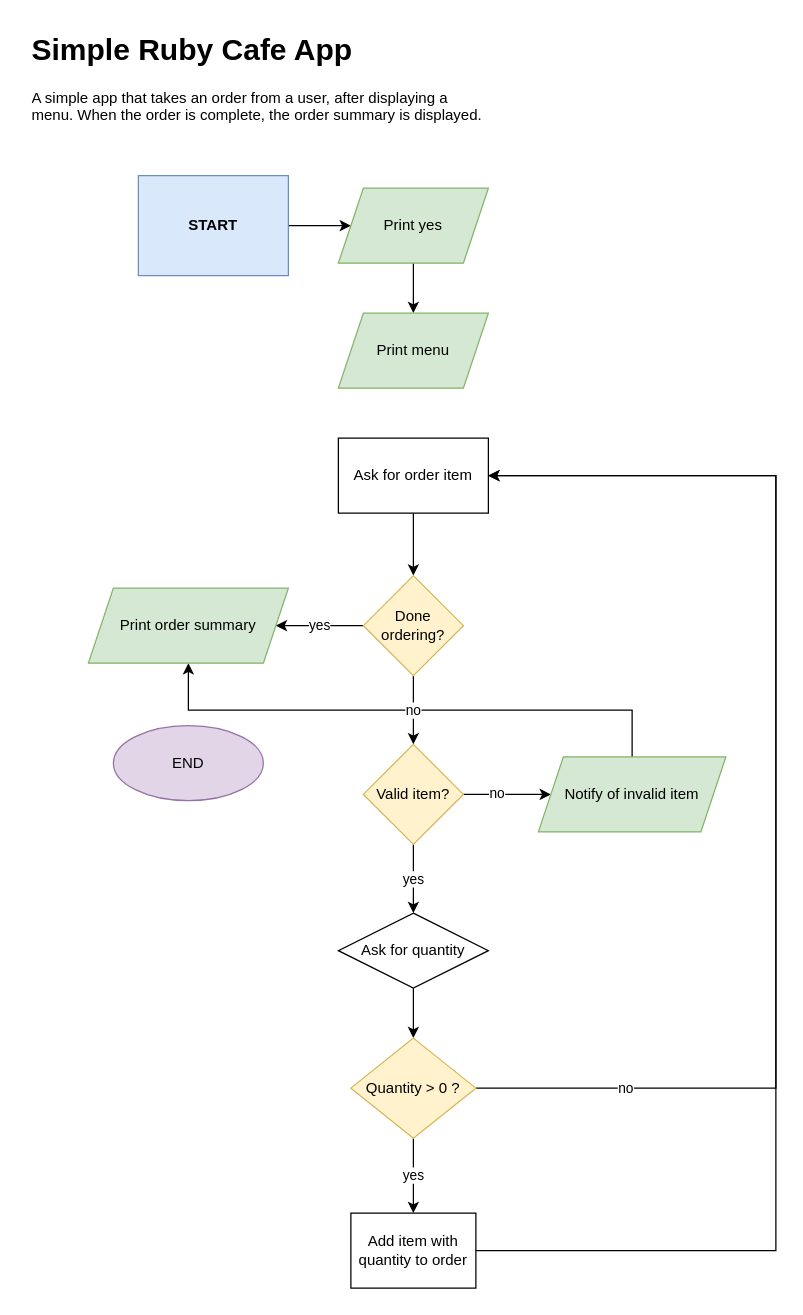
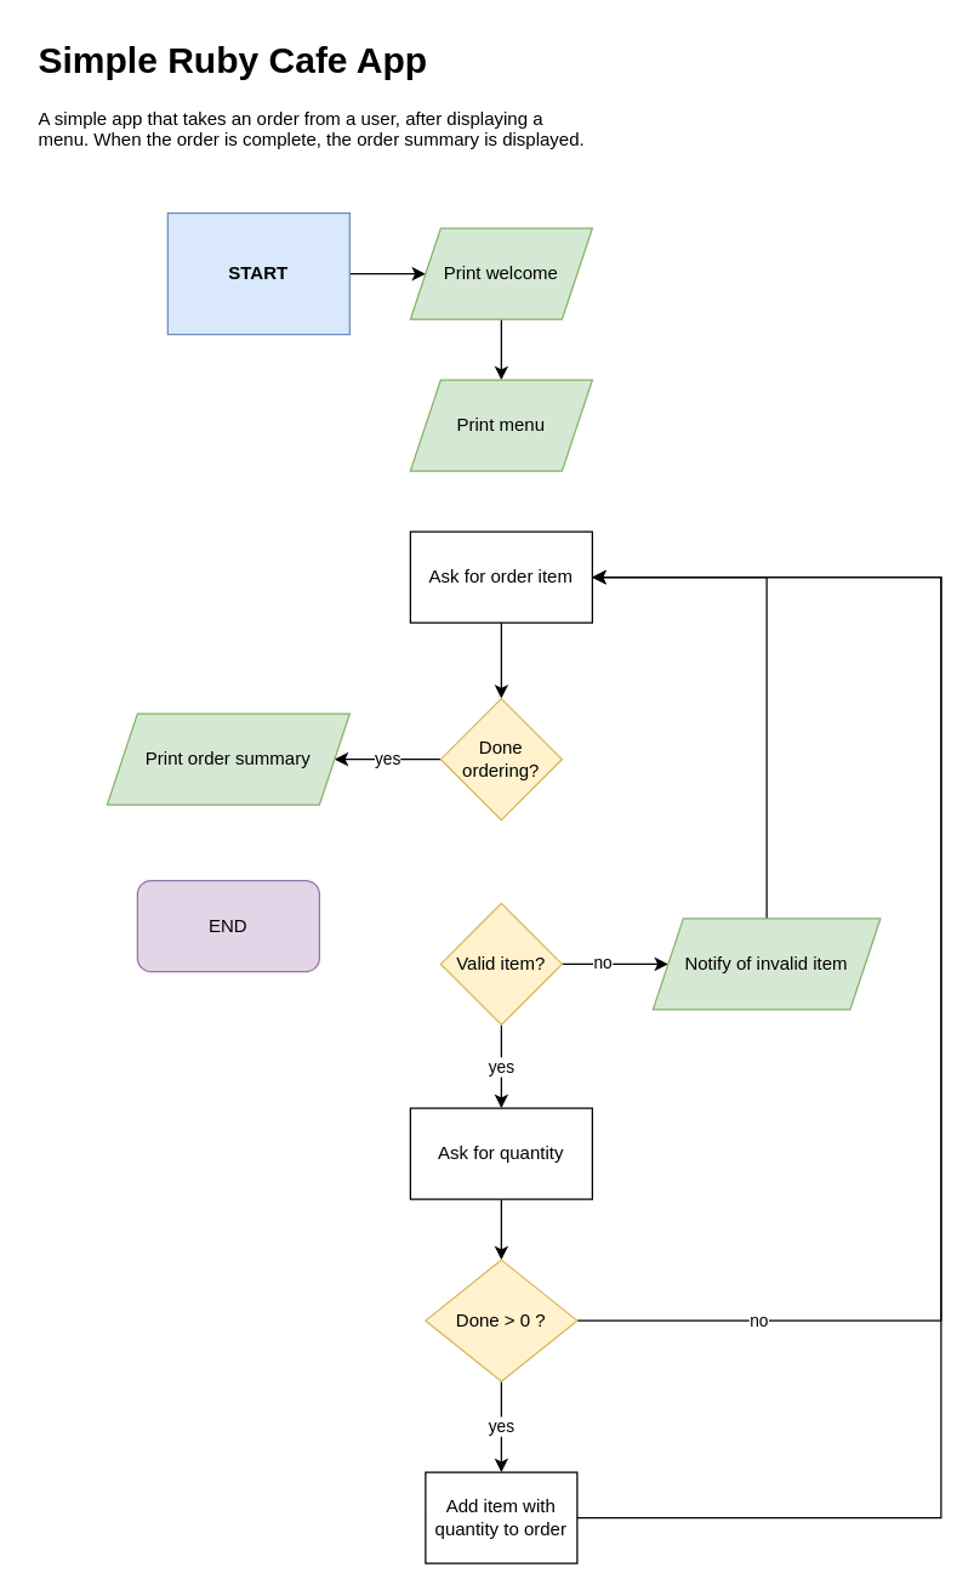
  <mxCell id="0" />
  <mxCell id="1" parent="0" />
  <mxCell id="2" value="&lt;h1&gt;Simple Ruby Cafe App&lt;/h1&gt;&lt;p&gt;A simple app that takes an order from a user, after displaying a menu. When the order is complete, the order summary is displayed.&lt;/p&gt;" style="text;html=1;strokeColor=none;fillColor=none;spacing=5;spacingTop=-20;whiteSpace=wrap;overflow=hidden;rounded=0;" vertex="1" parent="1"><mxGeometry x="20" y="20" width="370" height="100" as="geometry" /></mxCell>
  <mxCell id="3" value="" style="edgeStyle=orthogonalEdgeStyle;rounded=0;orthogonalLoop=1;jettySize=auto;html=1;" edge="1" parent="1" source="4" target="6"><mxGeometry relative="1" as="geometry" /></mxCell>
  <mxCell id="4" value="START" style="whiteSpace=wrap;html=1;fontStyle=1;labelBackgroundColor=none;fillColor=#dae8fc;strokeColor=#6c8ebf;rounded=0;" vertex="1" parent="1"><mxGeometry x="110" y="140" width="120" height="80" as="geometry" /></mxCell>
  <mxCell id="5" value="" style="edgeStyle=orthogonalEdgeStyle;rounded=0;orthogonalLoop=1;jettySize=auto;html=1;" edge="1" parent="1" source="6" target="7"><mxGeometry relative="1" as="geometry" /></mxCell>
- <mxCell id="6" value="Print yes" style="shape=parallelogram;perimeter=parallelogramPerimeter;whiteSpace=wrap;html=1;fixedSize=1;fillColor=#d5e8d4;strokeColor=#82b366;" vertex="1" parent="1"><mxGeometry x="270" y="150" width="120" height="60" as="geometry" /></mxCell>
+ <mxCell id="6" value="Print welcome" style="shape=parallelogram;perimeter=parallelogramPerimeter;whiteSpace=wrap;html=1;fixedSize=1;fillColor=#d5e8d4;strokeColor=#82b366;" vertex="1" parent="1"><mxGeometry x="270" y="150" width="120" height="60" as="geometry" /></mxCell>
  <mxCell id="7" value="Print menu" style="shape=parallelogram;perimeter=parallelogramPerimeter;whiteSpace=wrap;html=1;fixedSize=1;fillColor=#d5e8d4;strokeColor=#82b366;" vertex="1" parent="1"><mxGeometry x="270" y="250" width="120" height="60" as="geometry" /></mxCell>
  <mxCell id="8" value="" style="edgeStyle=orthogonalEdgeStyle;rounded=0;orthogonalLoop=1;jettySize=auto;html=1;" edge="1" parent="1" source="9" target="18"><mxGeometry relative="1" as="geometry" /></mxCell>
  <mxCell id="9" value="Ask for order item" style="whiteSpace=wrap;html=1;" vertex="1" parent="1"><mxGeometry x="270" y="350" width="120" height="60" as="geometry" /></mxCell>
  <mxCell id="10" value="" style="edgeStyle=orthogonalEdgeStyle;rounded=0;orthogonalLoop=1;jettySize=auto;html=1;" edge="1" parent="1" source="13" target="15"><mxGeometry relative="1" as="geometry" /></mxCell>
  <mxCell id="11" value="no" style="edgeLabel;html=1;align=center;verticalAlign=middle;resizable=0;points=[];" vertex="1" connectable="0" parent="10"><mxGeometry x="-0.247" y="2" relative="1" as="geometry"><mxPoint as="offset" /></mxGeometry></mxCell>
  <mxCell id="12" value="yes" style="edgeStyle=orthogonalEdgeStyle;rounded=0;orthogonalLoop=1;jettySize=auto;html=1;" edge="1" parent="1" source="13" target="22"><mxGeometry relative="1" as="geometry" /></mxCell>
  <mxCell id="13" value="Valid item?" style="rhombus;whiteSpace=wrap;html=1;fillColor=#fff2cc;strokeColor=#d6b656;" vertex="1" parent="1"><mxGeometry x="290" y="595" width="80" height="80" as="geometry" /></mxCell>
- <mxCell id="14" style="edgeStyle=orthogonalEdgeStyle;rounded=0;orthogonalLoop=1;jettySize=auto;html=1;exitX=0.5;exitY=0;exitDx=0;exitDy=0;" edge="1" parent="1" source="15" target="19"><mxGeometry relative="1" as="geometry" /></mxCell>
+ <mxCell id="14" style="edgeStyle=orthogonalEdgeStyle;rounded=0;orthogonalLoop=1;jettySize=auto;html=1;exitX=0.5;exitY=0;exitDx=0;exitDy=0;entryX=1;entryY=0.5;entryDx=0;entryDy=0;" edge="1" parent="1" source="15" target="9"><mxGeometry relative="1" as="geometry" /></mxCell>
  <mxCell id="15" value="Notify of invalid item" style="shape=parallelogram;perimeter=parallelogramPerimeter;whiteSpace=wrap;html=1;fixedSize=1;fillColor=#d5e8d4;strokeColor=#82b366;" vertex="1" parent="1"><mxGeometry x="430" y="605" width="150" height="60" as="geometry" /></mxCell>
- <mxCell id="16" value="no" style="edgeStyle=orthogonalEdgeStyle;rounded=0;orthogonalLoop=1;jettySize=auto;html=1;" edge="1" parent="1" source="18" target="13"><mxGeometry relative="1" as="geometry" /></mxCell>
  <mxCell id="17" value="yes" style="edgeStyle=orthogonalEdgeStyle;rounded=0;orthogonalLoop=1;jettySize=auto;html=1;" edge="1" parent="1" source="18" target="19"><mxGeometry relative="1" as="geometry" /></mxCell>
  <mxCell id="18" value="Done ordering?" style="rhombus;whiteSpace=wrap;html=1;fillColor=#fff2cc;strokeColor=#d6b656;" vertex="1" parent="1"><mxGeometry x="290" y="460" width="80" height="80" as="geometry" /></mxCell>
  <mxCell id="19" value="Print order summary" style="shape=parallelogram;perimeter=parallelogramPerimeter;whiteSpace=wrap;html=1;fixedSize=1;fillColor=#d5e8d4;strokeColor=#82b366;" vertex="1" parent="1"><mxGeometry x="70" y="470" width="160" height="60" as="geometry" /></mxCell>
- <mxCell id="20" value="END" style="ellipse;whiteSpace=wrap;html=1;fillColor=#e1d5e7;strokeColor=#9673a6;" vertex="1" parent="1"><mxGeometry x="90" y="580" width="120" height="60" as="geometry" /></mxCell>
+ <mxCell id="20" value="END" style="whiteSpace=wrap;html=1;fillColor=#e1d5e7;strokeColor=#9673a6;rounded=1;" vertex="1" parent="1"><mxGeometry x="90" y="580" width="120" height="60" as="geometry" /></mxCell>
  <mxCell id="21" value="" style="edgeStyle=orthogonalEdgeStyle;rounded=0;orthogonalLoop=1;jettySize=auto;html=1;" edge="1" parent="1" source="22" target="25"><mxGeometry relative="1" as="geometry" /></mxCell>
- <mxCell id="22" value="Ask for quantity" style="rhombus;whiteSpace=wrap;html=1;" vertex="1" parent="1"><mxGeometry x="270" y="730" width="120" height="60" as="geometry" /></mxCell>
+ <mxCell id="22" value="Ask for quantity" style="whiteSpace=wrap;html=1;" vertex="1" parent="1"><mxGeometry x="270" y="730" width="120" height="60" as="geometry" /></mxCell>
  <mxCell id="23" value="yes" style="edgeStyle=orthogonalEdgeStyle;rounded=0;orthogonalLoop=1;jettySize=auto;html=1;" edge="1" parent="1" source="25" target="27"><mxGeometry relative="1" as="geometry" /></mxCell>
  <mxCell id="24" value="no" style="edgeStyle=orthogonalEdgeStyle;rounded=0;orthogonalLoop=1;jettySize=auto;html=1;exitX=1;exitY=0.5;exitDx=0;exitDy=0;entryX=1;entryY=0.5;entryDx=0;entryDy=0;" edge="1" parent="1" source="25" target="9"><mxGeometry x="-0.75" relative="1" as="geometry"><Array as="points"><mxPoint x="620" y="870" /><mxPoint x="620" y="380" /></Array><mxPoint as="offset" /></mxGeometry></mxCell>
- <mxCell id="25" value="Quantity &amp;gt; 0 ?" style="rhombus;whiteSpace=wrap;html=1;fillColor=#fff2cc;strokeColor=#d6b656;" vertex="1" parent="1"><mxGeometry x="280" y="830" width="100" height="80" as="geometry" /></mxCell>
+ <mxCell id="25" value="Done &amp;gt; 0 ?" style="rhombus;whiteSpace=wrap;html=1;fillColor=#fff2cc;strokeColor=#d6b656;" vertex="1" parent="1"><mxGeometry x="280" y="830" width="100" height="80" as="geometry" /></mxCell>
  <mxCell id="26" style="edgeStyle=orthogonalEdgeStyle;rounded=0;orthogonalLoop=1;jettySize=auto;html=1;exitX=0;exitY=0.5;exitDx=0;exitDy=0;" edge="1" parent="1" source="27"><mxGeometry relative="1" as="geometry"><mxPoint x="390" y="380" as="targetPoint" /><Array as="points"><mxPoint x="620" y="1000" /><mxPoint x="620" y="380" /></Array></mxGeometry></mxCell>
  <mxCell id="27" value="Add item with quantity to order" style="whiteSpace=wrap;html=1;" vertex="1" parent="1"><mxGeometry x="280" y="970" width="100" height="60" as="geometry" /></mxCell>
